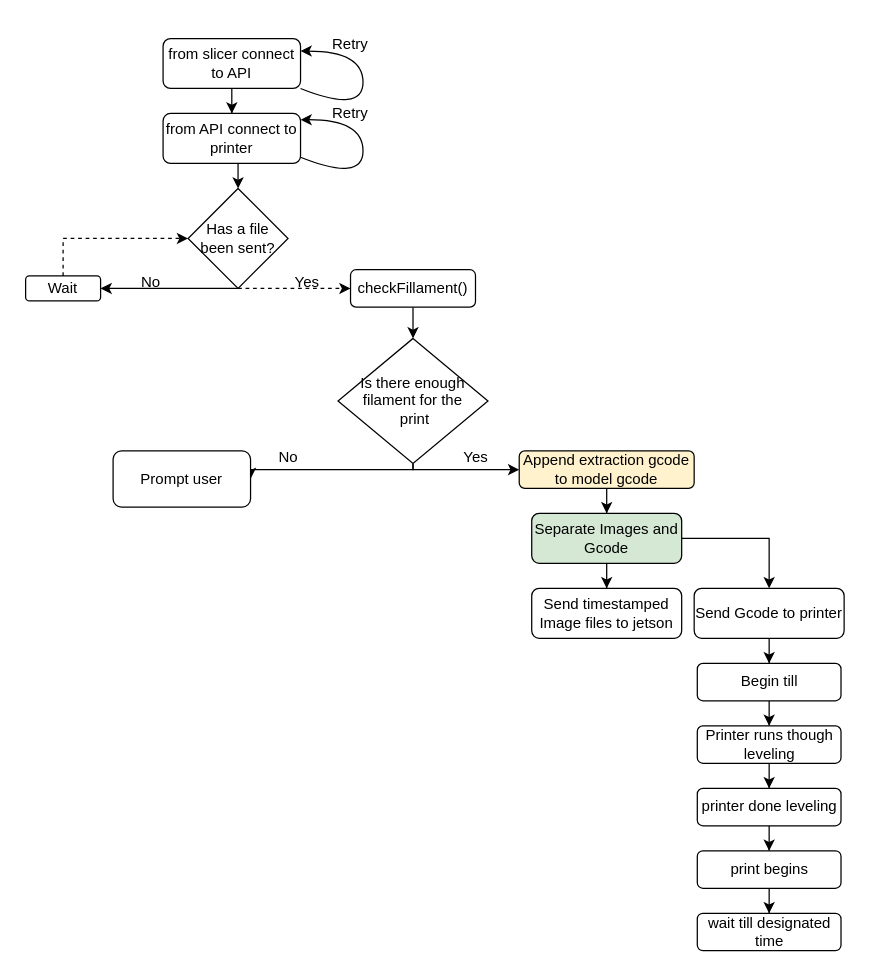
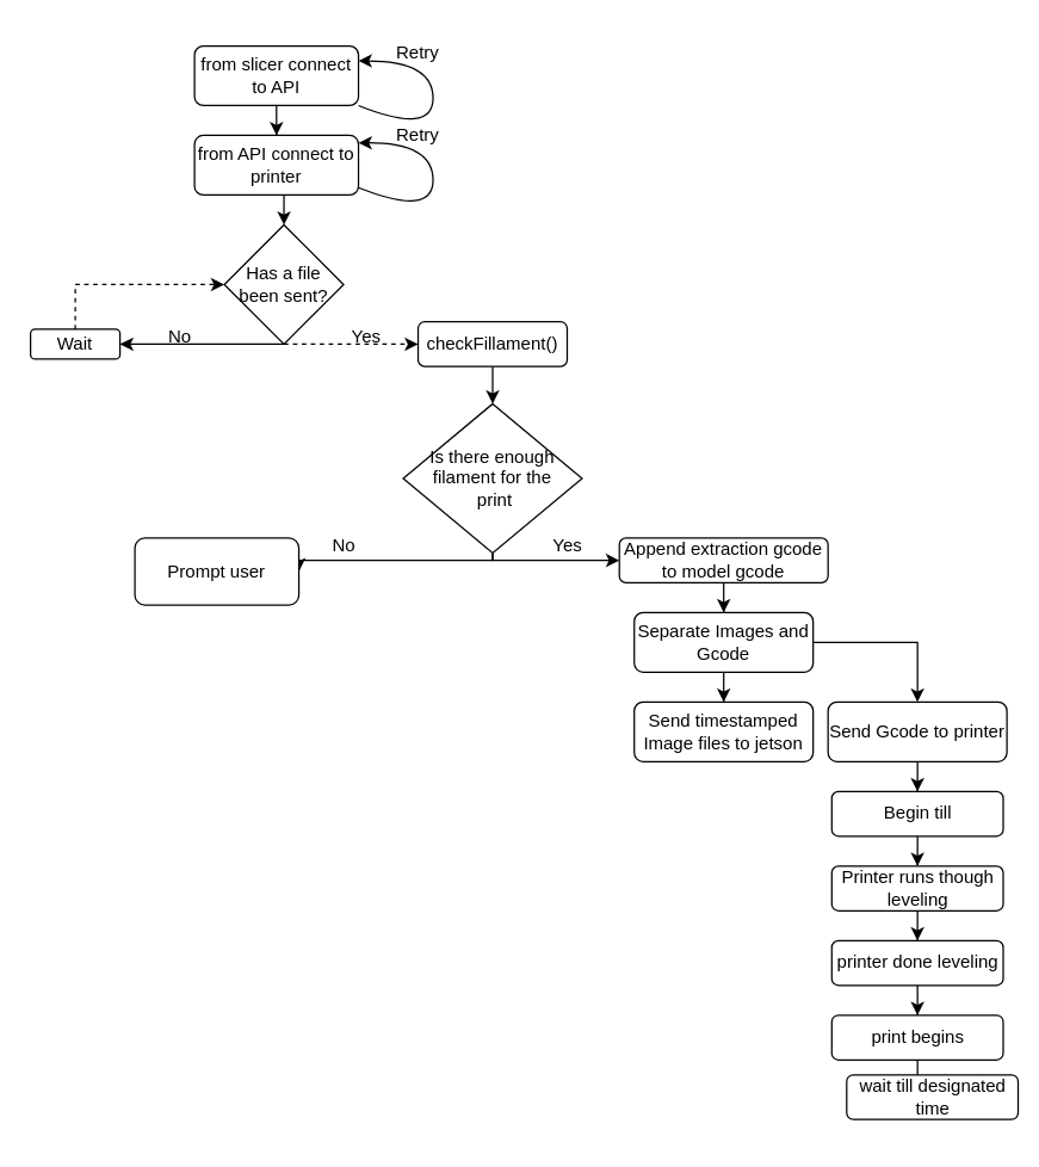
  <mxCell id="0" />
  <mxCell id="1" parent="0" />
  <mxCell id="2" style="edgeStyle=orthogonalEdgeStyle;rounded=0;orthogonalLoop=1;jettySize=auto;html=1;" edge="1" parent="1" source="3" target="5"><mxGeometry relative="1" as="geometry" /></mxCell>
  <mxCell id="3" value="from slicer connect to API" style="rounded=1;whiteSpace=wrap;html=1;" vertex="1" parent="1"><mxGeometry x="130" y="30" width="110" height="40" as="geometry" /></mxCell>
  <mxCell id="4" style="edgeStyle=orthogonalEdgeStyle;rounded=0;orthogonalLoop=1;jettySize=auto;html=1;entryX=0.5;entryY=0;entryDx=0;entryDy=0;" edge="1" parent="1" source="5" target="12"><mxGeometry relative="1" as="geometry"><mxPoint x="200" y="150" as="targetPoint" /><Array as="points"><mxPoint x="190" y="140" /><mxPoint x="190" y="140" /></Array></mxGeometry></mxCell>
  <mxCell id="5" value="from API connect to printer" style="rounded=1;whiteSpace=wrap;html=1;" vertex="1" parent="1"><mxGeometry x="130" y="90" width="110" height="40" as="geometry" /></mxCell>
  <mxCell id="6" value="" style="curved=1;endArrow=classic;html=1;rounded=0;" edge="1" parent="1"><mxGeometry width="50" height="50" relative="1" as="geometry"><mxPoint x="240" y="70" as="sourcePoint" /><mxPoint x="240" y="40" as="targetPoint" /><Array as="points"><mxPoint x="290" y="90" /><mxPoint x="290" y="40" /><mxPoint x="240" y="40" /></Array></mxGeometry></mxCell>
  <mxCell id="7" value="Retry" style="text;html=1;align=center;verticalAlign=middle;whiteSpace=wrap;rounded=0;" vertex="1" parent="1"><mxGeometry x="250" y="20" width="60" height="30" as="geometry" /></mxCell>
  <mxCell id="8" value="Retry" style="text;html=1;align=center;verticalAlign=middle;whiteSpace=wrap;rounded=0;" vertex="1" parent="1"><mxGeometry x="250" y="75" width="60" height="30" as="geometry" /></mxCell>
  <mxCell id="9" value="" style="curved=1;endArrow=classic;html=1;rounded=0;" edge="1" parent="1"><mxGeometry width="50" height="50" relative="1" as="geometry"><mxPoint x="240" y="125" as="sourcePoint" /><mxPoint x="240" y="95" as="targetPoint" /><Array as="points"><mxPoint x="290" y="145" /><mxPoint x="290" y="95" /><mxPoint x="240" y="95" /></Array></mxGeometry></mxCell>
  <mxCell id="10" style="edgeStyle=orthogonalEdgeStyle;rounded=0;orthogonalLoop=1;jettySize=auto;html=1;" edge="1" parent="1" source="12"><mxGeometry relative="1" as="geometry"><mxPoint x="80" y="230" as="targetPoint" /><Array as="points"><mxPoint x="91" y="230" /></Array></mxGeometry></mxCell>
  <mxCell id="11" style="edgeStyle=orthogonalEdgeStyle;rounded=0;orthogonalLoop=1;jettySize=auto;html=1;dashed=1;" edge="1" parent="1" source="12" target="18"><mxGeometry relative="1" as="geometry"><Array as="points"><mxPoint x="240" y="230" /><mxPoint x="240" y="230" /></Array></mxGeometry></mxCell>
  <mxCell id="12" value="Has a file been sent?" style="rhombus;whiteSpace=wrap;html=1;" vertex="1" parent="1"><mxGeometry x="150" y="150" width="80" height="80" as="geometry" /></mxCell>
  <mxCell id="13" style="edgeStyle=orthogonalEdgeStyle;rounded=0;orthogonalLoop=1;jettySize=auto;html=1;entryX=0;entryY=0.5;entryDx=0;entryDy=0;dashed=1;" edge="1" parent="1" source="14" target="12"><mxGeometry relative="1" as="geometry"><Array as="points"><mxPoint x="50" y="190" /></Array></mxGeometry></mxCell>
  <mxCell id="14" value="Wait" style="rounded=1;whiteSpace=wrap;html=1;" vertex="1" parent="1"><mxGeometry x="20" y="220" width="60" height="20" as="geometry" /></mxCell>
  <mxCell id="15" value="No" style="text;html=1;align=center;verticalAlign=middle;resizable=0;points=[];autosize=1;strokeColor=none;fillColor=none;" vertex="1" parent="1"><mxGeometry x="100" y="210" width="40" height="30" as="geometry" /></mxCell>
  <mxCell id="16" value="Yes" style="text;html=1;align=center;verticalAlign=middle;resizable=0;points=[];autosize=1;strokeColor=none;fillColor=none;" vertex="1" parent="1"><mxGeometry x="225" y="210" width="40" height="30" as="geometry" /></mxCell>
  <mxCell id="17" style="edgeStyle=orthogonalEdgeStyle;rounded=0;orthogonalLoop=1;jettySize=auto;html=1;" edge="1" parent="1" source="18" target="21"><mxGeometry relative="1" as="geometry" /></mxCell>
  <mxCell id="18" value="checkFillament()" style="rounded=1;whiteSpace=wrap;html=1;" vertex="1" parent="1"><mxGeometry x="280" y="215" width="100" height="30" as="geometry" /></mxCell>
  <mxCell id="19" style="edgeStyle=orthogonalEdgeStyle;rounded=0;orthogonalLoop=1;jettySize=auto;html=1;entryX=1;entryY=0.5;entryDx=0;entryDy=0;" edge="1" parent="1" source="21" target="22"><mxGeometry relative="1" as="geometry"><Array as="points"><mxPoint x="330" y="375" /></Array></mxGeometry></mxCell>
  <mxCell id="20" style="edgeStyle=orthogonalEdgeStyle;rounded=0;orthogonalLoop=1;jettySize=auto;html=1;entryX=0;entryY=0.5;entryDx=0;entryDy=0;" edge="1" parent="1" source="21" target="25"><mxGeometry relative="1" as="geometry"><Array as="points"><mxPoint x="330" y="375" /></Array></mxGeometry></mxCell>
  <mxCell id="21" value="Is there enough filament for the&lt;div&gt;&amp;nbsp;print&lt;/div&gt;" style="rhombus;whiteSpace=wrap;html=1;" vertex="1" parent="1"><mxGeometry x="270" y="270" width="120" height="100" as="geometry" /></mxCell>
  <mxCell id="22" value="Prompt user" style="rounded=1;whiteSpace=wrap;html=1;" vertex="1" parent="1"><mxGeometry x="90" y="360" width="110" height="45" as="geometry" /></mxCell>
  <mxCell id="23" value="No" style="text;html=1;align=center;verticalAlign=middle;resizable=0;points=[];autosize=1;strokeColor=none;fillColor=none;" vertex="1" parent="1"><mxGeometry x="210" y="350" width="40" height="30" as="geometry" /></mxCell>
  <mxCell id="24" style="edgeStyle=orthogonalEdgeStyle;rounded=0;orthogonalLoop=1;jettySize=auto;html=1;entryX=0.5;entryY=0;entryDx=0;entryDy=0;" edge="1" parent="1" source="25" target="30"><mxGeometry relative="1" as="geometry" /></mxCell>
- <mxCell id="25" value="Append extraction gcode to model gcode" style="rounded=1;whiteSpace=wrap;html=1;fillColor=#fff2cc;" vertex="1" parent="1"><mxGeometry x="415" y="360" width="140" height="30" as="geometry" /></mxCell>
+ <mxCell id="25" value="Append extraction gcode to model gcode" style="rounded=1;whiteSpace=wrap;html=1;" vertex="1" parent="1"><mxGeometry x="415" y="360" width="140" height="30" as="geometry" /></mxCell>
  <mxCell id="26" value="Yes" style="text;html=1;align=center;verticalAlign=middle;resizable=0;points=[];autosize=1;strokeColor=none;fillColor=none;" vertex="1" parent="1"><mxGeometry x="360" y="350" width="40" height="30" as="geometry" /></mxCell>
  <mxCell id="27" value="Send timestamped Image files to jetson" style="rounded=1;whiteSpace=wrap;html=1;" vertex="1" parent="1"><mxGeometry x="425" y="470" width="120" height="40" as="geometry" /></mxCell>
  <mxCell id="28" style="edgeStyle=orthogonalEdgeStyle;rounded=0;orthogonalLoop=1;jettySize=auto;html=1;entryX=0.5;entryY=0;entryDx=0;entryDy=0;" edge="1" parent="1" source="30" target="27"><mxGeometry relative="1" as="geometry" /></mxCell>
  <mxCell id="29" style="edgeStyle=orthogonalEdgeStyle;rounded=0;orthogonalLoop=1;jettySize=auto;html=1;entryX=0.5;entryY=0;entryDx=0;entryDy=0;" edge="1" parent="1" source="30" target="32"><mxGeometry relative="1" as="geometry" /></mxCell>
- <mxCell id="30" value="Separate Images and Gcode" style="rounded=1;whiteSpace=wrap;html=1;fillColor=#d5e8d4;" vertex="1" parent="1"><mxGeometry x="425" y="410" width="120" height="40" as="geometry" /></mxCell>
+ <mxCell id="30" value="Separate Images and Gcode" style="rounded=1;whiteSpace=wrap;html=1;" vertex="1" parent="1"><mxGeometry x="425" y="410" width="120" height="40" as="geometry" /></mxCell>
  <mxCell id="31" style="edgeStyle=orthogonalEdgeStyle;rounded=0;orthogonalLoop=1;jettySize=auto;html=1;entryX=0.5;entryY=0;entryDx=0;entryDy=0;" edge="1" parent="1" source="32" target="34"><mxGeometry relative="1" as="geometry" /></mxCell>
  <mxCell id="32" value="Send Gcode to printer" style="rounded=1;whiteSpace=wrap;html=1;" vertex="1" parent="1"><mxGeometry x="555" y="470" width="120" height="40" as="geometry" /></mxCell>
  <mxCell id="33" style="edgeStyle=orthogonalEdgeStyle;rounded=0;orthogonalLoop=1;jettySize=auto;html=1;" edge="1" parent="1" source="34" target="36"><mxGeometry relative="1" as="geometry" /></mxCell>
  <mxCell id="34" value="Begin till" style="rounded=1;whiteSpace=wrap;html=1;" vertex="1" parent="1"><mxGeometry x="557.5" y="530" width="115" height="30" as="geometry" /></mxCell>
  <mxCell id="35" style="edgeStyle=orthogonalEdgeStyle;rounded=0;orthogonalLoop=1;jettySize=auto;html=1;" edge="1" parent="1" source="36" target="38"><mxGeometry relative="1" as="geometry" /></mxCell>
  <mxCell id="36" value="Printer runs though leveling" style="rounded=1;whiteSpace=wrap;html=1;" vertex="1" parent="1"><mxGeometry x="557.5" y="580" width="115" height="30" as="geometry" /></mxCell>
  <mxCell id="37" style="edgeStyle=orthogonalEdgeStyle;rounded=0;orthogonalLoop=1;jettySize=auto;html=1;" edge="1" parent="1" source="38" target="40"><mxGeometry relative="1" as="geometry" /></mxCell>
  <mxCell id="38" value="printer done leveling" style="rounded=1;whiteSpace=wrap;html=1;" vertex="1" parent="1"><mxGeometry x="557.5" y="630" width="115" height="30" as="geometry" /></mxCell>
  <mxCell id="39" style="edgeStyle=orthogonalEdgeStyle;rounded=0;orthogonalLoop=1;jettySize=auto;html=1;" edge="1" parent="1" source="40" target="41"><mxGeometry relative="1" as="geometry" /></mxCell>
  <mxCell id="40" value="print begins" style="rounded=1;whiteSpace=wrap;html=1;" vertex="1" parent="1"><mxGeometry x="557.5" y="680" width="115" height="30" as="geometry" /></mxCell>
- <mxCell id="41" value="wait till designated time" style="rounded=1;whiteSpace=wrap;html=1;" vertex="1" parent="1"><mxGeometry x="557.5" y="730" width="115" height="30" as="geometry" /></mxCell>
+ <mxCell id="41" value="wait till designated time" style="rounded=1;whiteSpace=wrap;html=1;" vertex="1" parent="1"><mxGeometry x="567.5" y="720" width="115" height="30" as="geometry" /></mxCell>
